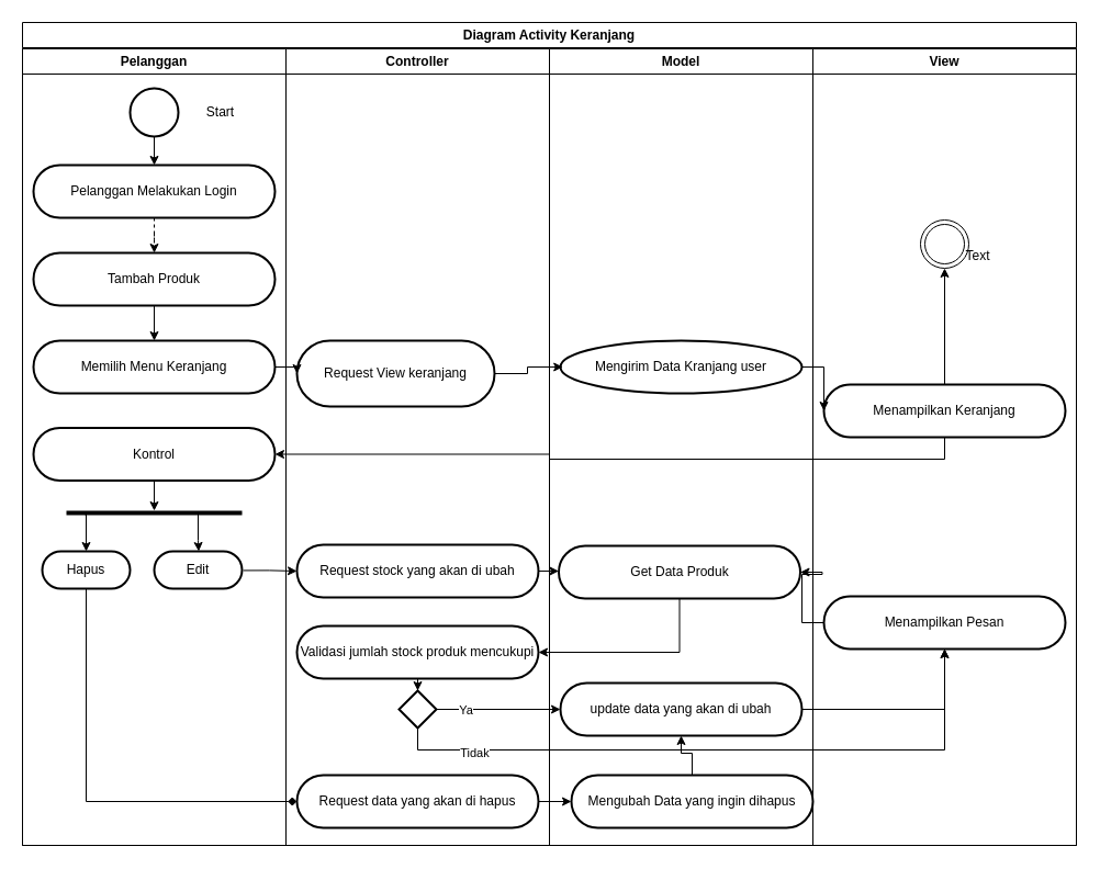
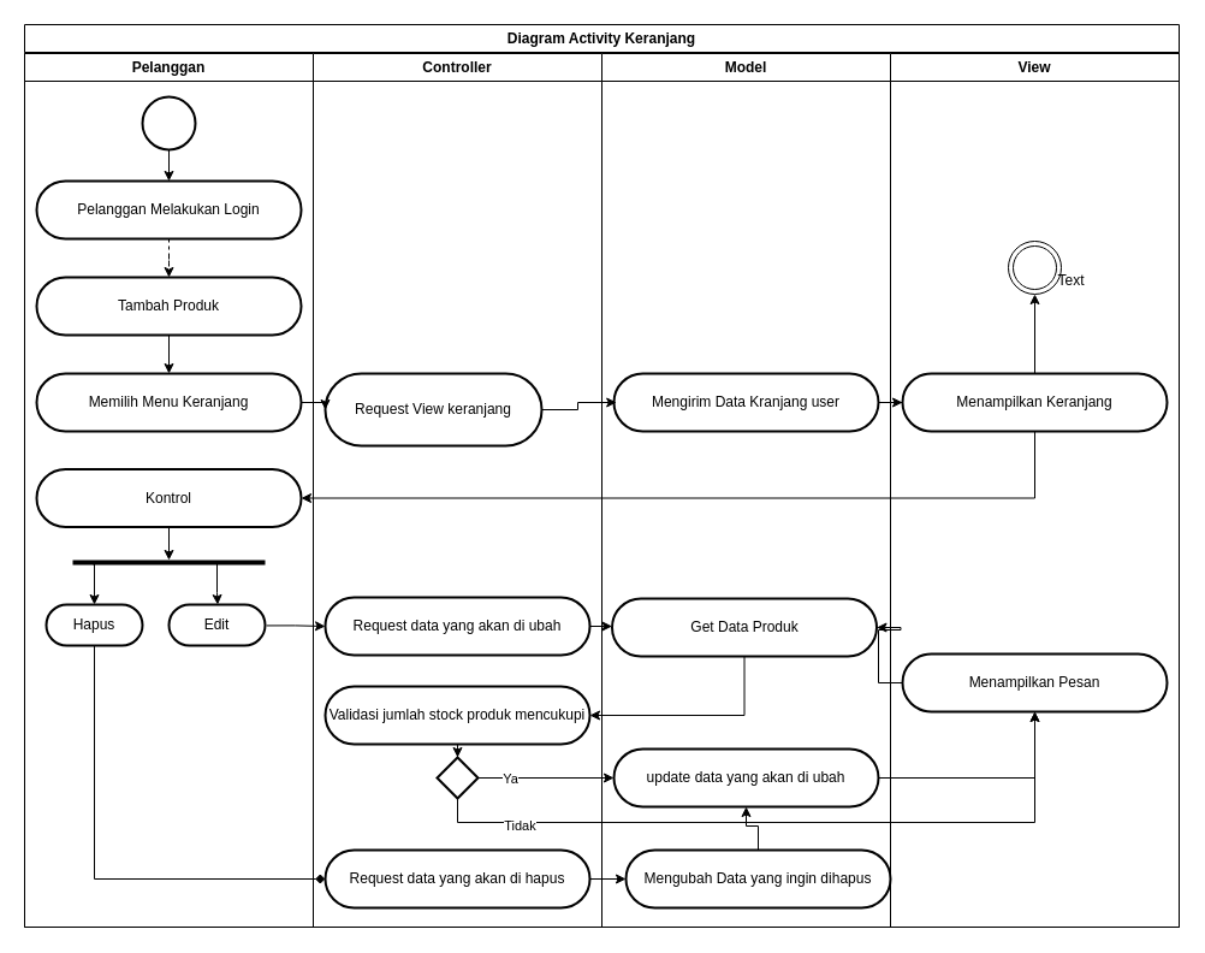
  <mxCell id="0" />
  <mxCell id="1" parent="0" />
  <mxCell id="2" value="Diagram Activity Keranjang" style="swimlane;whiteSpace=wrap;html=1;" parent="1" vertex="1"><mxGeometry x="20" y="20" width="960" height="750" as="geometry" /></mxCell>
  <mxCell id="3" value="Controller" style="swimlane;whiteSpace=wrap;html=1;" parent="2" vertex="1"><mxGeometry x="240" y="24" width="240" height="726" as="geometry" /></mxCell>
  <mxCell id="4" value="Request View keranjang" style="rounded=1;whiteSpace=wrap;html=1;strokeWidth=2;arcSize=50;" parent="3" vertex="1"><mxGeometry x="10" y="266" width="180" height="60" as="geometry" /></mxCell>
- <mxCell id="5" value="Request stock yang akan di ubah" style="rounded=1;whiteSpace=wrap;html=1;strokeWidth=2;arcSize=50;" parent="3" vertex="1"><mxGeometry x="10" y="452" width="220" height="48" as="geometry" /></mxCell>
+ <mxCell id="5" value="Request data yang akan di ubah" style="rounded=1;whiteSpace=wrap;html=1;strokeWidth=2;arcSize=50;" parent="3" vertex="1"><mxGeometry x="10" y="452" width="220" height="48" as="geometry" /></mxCell>
  <mxCell id="6" style="edgeStyle=orthogonalEdgeStyle;rounded=0;orthogonalLoop=1;jettySize=auto;html=1;entryX=0.5;entryY=0;entryDx=0;entryDy=0;entryPerimeter=0;" parent="3" source="7" target="9" edge="1"><mxGeometry relative="1" as="geometry" /></mxCell>
  <mxCell id="7" value="Validasi jumlah stock produk mencukupi" style="rounded=1;whiteSpace=wrap;html=1;strokeWidth=2;arcSize=50;" parent="3" vertex="1"><mxGeometry x="10" y="526" width="220" height="48" as="geometry" /></mxCell>
  <mxCell id="8" value="Request data yang akan di hapus" style="rounded=1;whiteSpace=wrap;html=1;strokeWidth=2;arcSize=50;" parent="3" vertex="1"><mxGeometry x="10" y="662" width="220" height="48" as="geometry" /></mxCell>
  <mxCell id="9" value="" style="strokeWidth=2;html=1;shape=mxgraph.flowchart.decision;whiteSpace=wrap;" parent="3" vertex="1"><mxGeometry x="103" y="585" width="34" height="34" as="geometry" /></mxCell>
  <mxCell id="10" value="Model" style="swimlane;whiteSpace=wrap;html=1;" parent="2" vertex="1"><mxGeometry x="480" y="24" width="240" height="726" as="geometry" /></mxCell>
- <mxCell id="11" value="Mengirim Data Kranjang user" style="ellipse;whiteSpace=wrap;html=1;strokeWidth=2;arcSize=50;" parent="10" vertex="1"><mxGeometry x="10" y="266" width="220" height="48" as="geometry" /></mxCell>
+ <mxCell id="11" value="Mengirim Data Kranjang user" style="rounded=1;whiteSpace=wrap;html=1;strokeWidth=2;arcSize=50;" parent="10" vertex="1"><mxGeometry x="10" y="266" width="220" height="48" as="geometry" /></mxCell>
  <mxCell id="12" value="Mengubah Data yang ingin dihapus" style="rounded=1;whiteSpace=wrap;html=1;strokeWidth=2;arcSize=50;" parent="10" vertex="1"><mxGeometry x="20" y="662" width="220" height="48" as="geometry" /></mxCell>
  <mxCell id="13" value="update data yang akan di ubah" style="rounded=1;whiteSpace=wrap;html=1;strokeWidth=2;arcSize=50;" parent="10" vertex="1"><mxGeometry x="10" y="578" width="220" height="48" as="geometry" /></mxCell>
  <mxCell id="14" value="Get Data Produk" style="rounded=1;whiteSpace=wrap;html=1;strokeWidth=2;arcSize=50;" vertex="1" parent="10"><mxGeometry x="8.5" y="453" width="220" height="48" as="geometry" /></mxCell>
  <mxCell id="15" value="View" style="swimlane;whiteSpace=wrap;html=1;" parent="2" vertex="1"><mxGeometry x="720" y="24" width="240" height="726" as="geometry" /></mxCell>
  <mxCell id="16" style="edgeStyle=orthogonalEdgeStyle;rounded=0;orthogonalLoop=1;jettySize=auto;html=1;" parent="15" source="17" target="20" edge="1"><mxGeometry relative="1" as="geometry" /></mxCell>
- <mxCell id="17" value="Menampilkan Keranjang" style="rounded=1;whiteSpace=wrap;html=1;strokeWidth=2;arcSize=50;" parent="15" vertex="1"><mxGeometry x="10" y="306" width="220" height="48" as="geometry" /></mxCell>
+ <mxCell id="17" value="Menampilkan Keranjang" style="rounded=1;whiteSpace=wrap;html=1;strokeWidth=2;arcSize=50;" parent="15" vertex="1"><mxGeometry x="10" y="266" width="220" height="48" as="geometry" /></mxCell>
  <mxCell id="18" style="edgeStyle=orthogonalEdgeStyle;rounded=0;orthogonalLoop=1;jettySize=auto;html=1;" parent="15" source="19" target="14" edge="1"><mxGeometry relative="1" as="geometry" /></mxCell>
  <mxCell id="19" value="Menampilkan Pesan" style="rounded=1;whiteSpace=wrap;html=1;strokeWidth=2;arcSize=50;" parent="15" vertex="1"><mxGeometry x="10" y="499" width="220" height="48" as="geometry" /></mxCell>
  <mxCell id="20" value="" style="ellipse;shape=doubleEllipse;whiteSpace=wrap;html=1;aspect=fixed;" parent="15" vertex="1"><mxGeometry x="98" y="156" width="44" height="44" as="geometry" /></mxCell>
  <mxCell id="21" value="Pelanggan" style="swimlane;whiteSpace=wrap;html=1;" parent="2" vertex="1"><mxGeometry y="24" width="240" height="726" as="geometry" /></mxCell>
  <mxCell id="22" value="" style="edgeStyle=orthogonalEdgeStyle;rounded=0;orthogonalLoop=1;jettySize=auto;html=1;" parent="21" source="23" target="26" edge="1"><mxGeometry relative="1" as="geometry" /></mxCell>
  <mxCell id="23" value="" style="strokeWidth=2;html=1;shape=mxgraph.flowchart.start_2;whiteSpace=wrap;" parent="21" vertex="1"><mxGeometry x="98" y="36" width="44" height="44" as="geometry" /></mxCell>
- <mxCell id="24" value="Start" style="text;html=1;align=center;verticalAlign=middle;resizable=0;points=[];autosize=1;strokeColor=none;fillColor=none;" parent="21" vertex="1"><mxGeometry x="155" y="43" width="50" height="30" as="geometry" /></mxCell>
  <mxCell id="25" style="edgeStyle=orthogonalEdgeStyle;rounded=0;orthogonalLoop=1;jettySize=auto;html=1;entryX=0.5;entryY=0;entryDx=0;entryDy=0;dashed=1;" parent="21" source="26" target="28" edge="1"><mxGeometry relative="1" as="geometry" /></mxCell>
  <mxCell id="26" value="Pelanggan Melakukan Login" style="rounded=1;whiteSpace=wrap;html=1;strokeWidth=2;arcSize=50;" parent="21" vertex="1"><mxGeometry x="10" y="106" width="220" height="48" as="geometry" /></mxCell>
  <mxCell id="27" style="edgeStyle=orthogonalEdgeStyle;rounded=0;orthogonalLoop=1;jettySize=auto;html=1;entryX=0.5;entryY=0;entryDx=0;entryDy=0;" parent="21" source="28" target="29" edge="1"><mxGeometry relative="1" as="geometry" /></mxCell>
  <mxCell id="28" value="Tambah Produk" style="rounded=1;whiteSpace=wrap;html=1;strokeWidth=2;arcSize=50;" parent="21" vertex="1"><mxGeometry x="10" y="186" width="220" height="48" as="geometry" /></mxCell>
  <mxCell id="29" value="Memilih Menu Keranjang" style="rounded=1;whiteSpace=wrap;html=1;strokeWidth=2;arcSize=50;" parent="21" vertex="1"><mxGeometry x="10" y="266" width="220" height="48" as="geometry" /></mxCell>
  <mxCell id="30" style="edgeStyle=orthogonalEdgeStyle;rounded=0;orthogonalLoop=1;jettySize=auto;html=1;" parent="21" source="31" target="32" edge="1"><mxGeometry relative="1" as="geometry" /></mxCell>
  <mxCell id="31" value="Kontrol" style="rounded=1;whiteSpace=wrap;html=1;strokeWidth=2;arcSize=50;" parent="21" vertex="1"><mxGeometry x="10" y="345.5" width="220" height="48" as="geometry" /></mxCell>
  <mxCell id="32" value="" style="line;strokeWidth=4;html=1;perimeter=backbonePerimeter;points=[];outlineConnect=0;" parent="21" vertex="1"><mxGeometry x="40" y="418" width="160" height="10" as="geometry" /></mxCell>
  <mxCell id="33" value="Hapus" style="rounded=1;whiteSpace=wrap;html=1;strokeWidth=2;arcSize=50;" parent="21" vertex="1"><mxGeometry x="18" y="458" width="80" height="34" as="geometry" /></mxCell>
  <mxCell id="34" value="Edit" style="rounded=1;whiteSpace=wrap;html=1;strokeWidth=2;arcSize=50;" parent="21" vertex="1"><mxGeometry x="120" y="458" width="80" height="34" as="geometry" /></mxCell>
  <mxCell id="35" style="edgeStyle=orthogonalEdgeStyle;rounded=0;orthogonalLoop=1;jettySize=auto;html=1;entryX=0.5;entryY=0;entryDx=0;entryDy=0;exitX=0.106;exitY=0.65;exitDx=0;exitDy=0;exitPerimeter=0;" parent="21" source="32" target="33" edge="1"><mxGeometry relative="1" as="geometry"><mxPoint x="58" y="428" as="sourcePoint" /><mxPoint x="130" y="431" as="targetPoint" /></mxGeometry></mxCell>
  <mxCell id="36" style="edgeStyle=orthogonalEdgeStyle;rounded=0;orthogonalLoop=1;jettySize=auto;html=1;entryX=0.5;entryY=0;entryDx=0;entryDy=0;" parent="21" source="32" edge="1"><mxGeometry relative="1" as="geometry"><mxPoint x="160" y="428" as="sourcePoint" /><mxPoint x="160.5" y="458" as="targetPoint" /><Array as="points"><mxPoint x="160" y="448" /><mxPoint x="161" y="448" /></Array></mxGeometry></mxCell>
  <mxCell id="37" style="edgeStyle=orthogonalEdgeStyle;rounded=0;orthogonalLoop=1;jettySize=auto;html=1;" parent="2" source="29" target="4" edge="1"><mxGeometry relative="1" as="geometry" /></mxCell>
  <mxCell id="38" style="edgeStyle=orthogonalEdgeStyle;rounded=0;orthogonalLoop=1;jettySize=auto;html=1;entryX=0.01;entryY=0.5;entryDx=0;entryDy=0;entryPerimeter=0;" parent="2" source="4" target="11" edge="1"><mxGeometry relative="1" as="geometry" /></mxCell>
  <mxCell id="39" style="edgeStyle=orthogonalEdgeStyle;rounded=0;orthogonalLoop=1;jettySize=auto;html=1;entryX=0;entryY=0.5;entryDx=0;entryDy=0;" parent="2" source="11" target="17" edge="1"><mxGeometry relative="1" as="geometry" /></mxCell>
  <mxCell id="40" style="edgeStyle=orthogonalEdgeStyle;rounded=0;orthogonalLoop=1;jettySize=auto;html=1;entryX=1;entryY=0.5;entryDx=0;entryDy=0;exitX=0.5;exitY=1;exitDx=0;exitDy=0;" parent="2" source="17" target="31" edge="1"><mxGeometry relative="1" as="geometry" /></mxCell>
  <mxCell id="41" style="edgeStyle=orthogonalEdgeStyle;rounded=0;orthogonalLoop=1;jettySize=auto;html=1;exitX=1.015;exitY=0.513;exitDx=0;exitDy=0;entryX=0;entryY=0.5;entryDx=0;entryDy=0;exitPerimeter=0;" parent="2" source="34" target="5" edge="1"><mxGeometry relative="1" as="geometry"><mxPoint x="240" y="570" as="targetPoint" /></mxGeometry></mxCell>
  <mxCell id="42" style="edgeStyle=orthogonalEdgeStyle;rounded=0;orthogonalLoop=1;jettySize=auto;html=1;" parent="2" source="12" target="13" edge="1"><mxGeometry relative="1" as="geometry" /></mxCell>
  <mxCell id="43" style="edgeStyle=orthogonalEdgeStyle;rounded=0;orthogonalLoop=1;jettySize=auto;html=1;entryX=0;entryY=0.5;entryDx=0;entryDy=0;" parent="2" source="9" target="13" edge="1"><mxGeometry relative="1" as="geometry" /></mxCell>
  <mxCell id="44" value="Ya" style="edgeLabel;html=1;align=center;verticalAlign=middle;resizable=0;points=[];" parent="43" vertex="1" connectable="0"><mxGeometry x="-0.546" relative="1" as="geometry"><mxPoint as="offset" /></mxGeometry></mxCell>
  <mxCell id="45" style="edgeStyle=orthogonalEdgeStyle;rounded=0;orthogonalLoop=1;jettySize=auto;html=1;exitX=1;exitY=0.5;exitDx=0;exitDy=0;entryX=0.5;entryY=1;entryDx=0;entryDy=0;" parent="2" source="13" target="19" edge="1"><mxGeometry relative="1" as="geometry"><mxPoint x="840" y="590" as="targetPoint" /></mxGeometry></mxCell>
  <mxCell id="46" style="edgeStyle=orthogonalEdgeStyle;rounded=0;orthogonalLoop=1;jettySize=auto;html=1;entryX=0;entryY=0.5;entryDx=0;entryDy=0;exitX=0.5;exitY=1;exitDx=0;exitDy=0;endArrow=diamond;" parent="2" source="33" target="8" edge="1"><mxGeometry relative="1" as="geometry" /></mxCell>
  <mxCell id="47" style="edgeStyle=orthogonalEdgeStyle;rounded=0;orthogonalLoop=1;jettySize=auto;html=1;entryX=0;entryY=0.5;entryDx=0;entryDy=0;" parent="2" source="8" target="12" edge="1"><mxGeometry relative="1" as="geometry" /></mxCell>
  <mxCell id="48" style="edgeStyle=orthogonalEdgeStyle;rounded=0;orthogonalLoop=1;jettySize=auto;html=1;exitX=0.5;exitY=1;exitDx=0;exitDy=0;exitPerimeter=0;entryX=0.5;entryY=1;entryDx=0;entryDy=0;" parent="2" source="9" target="19" edge="1"><mxGeometry relative="1" as="geometry"><mxPoint x="840" y="590" as="targetPoint" /></mxGeometry></mxCell>
  <mxCell id="49" value="Tidak" style="edgeLabel;html=1;align=center;verticalAlign=middle;resizable=0;points=[];" parent="48" vertex="1" connectable="0"><mxGeometry x="-0.761" y="-2" relative="1" as="geometry"><mxPoint as="offset" /></mxGeometry></mxCell>
  <mxCell id="50" style="edgeStyle=orthogonalEdgeStyle;rounded=0;orthogonalLoop=1;jettySize=auto;html=1;" edge="1" parent="2" source="5" target="14"><mxGeometry relative="1" as="geometry"><Array as="points"><mxPoint x="490" y="500" /><mxPoint x="490" y="500" /></Array></mxGeometry></mxCell>
  <mxCell id="51" style="edgeStyle=orthogonalEdgeStyle;rounded=0;orthogonalLoop=1;jettySize=auto;html=1;exitX=0.5;exitY=1;exitDx=0;exitDy=0;entryX=1;entryY=0.5;entryDx=0;entryDy=0;" parent="2" source="14" target="7" edge="1"><mxGeometry relative="1" as="geometry" /></mxCell>
  <mxCell id="52" value="Text" style="text;html=1;align=center;verticalAlign=middle;resizable=0;points=[];autosize=1;strokeColor=none;fillColor=none;" parent="1" vertex="1"><mxGeometry x="865" y="218" width="50" height="30" as="geometry" /></mxCell>
